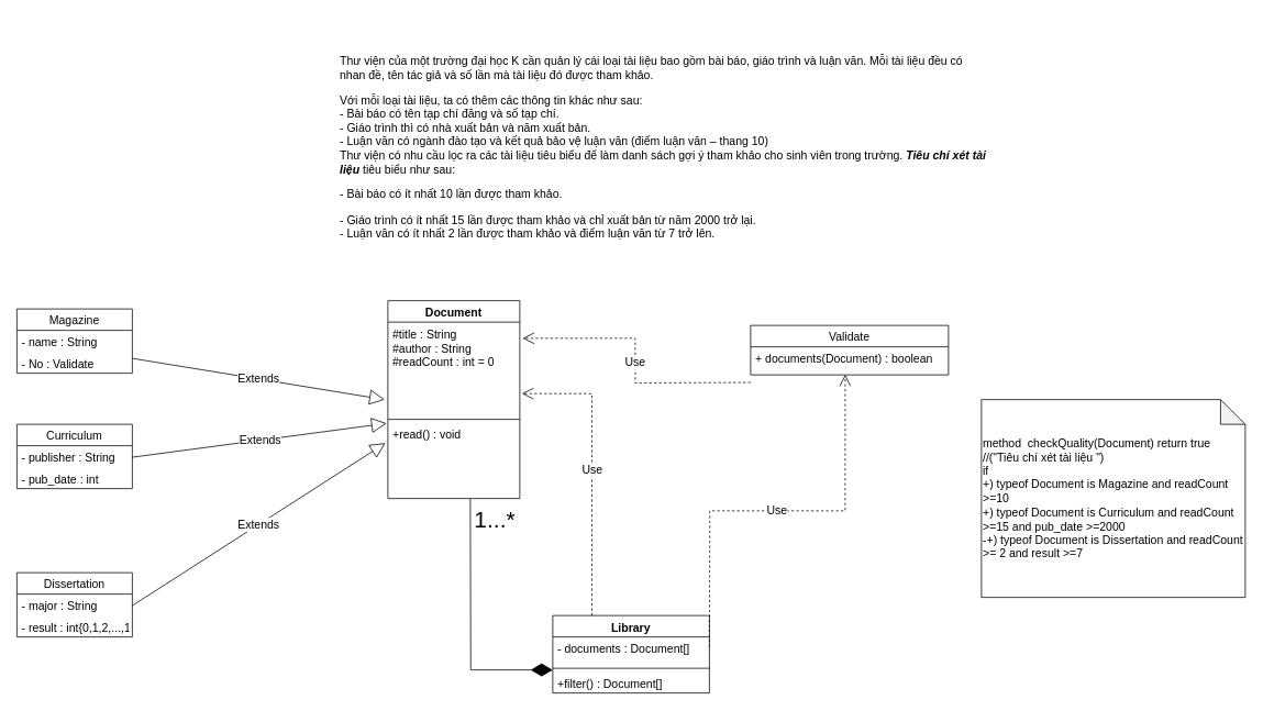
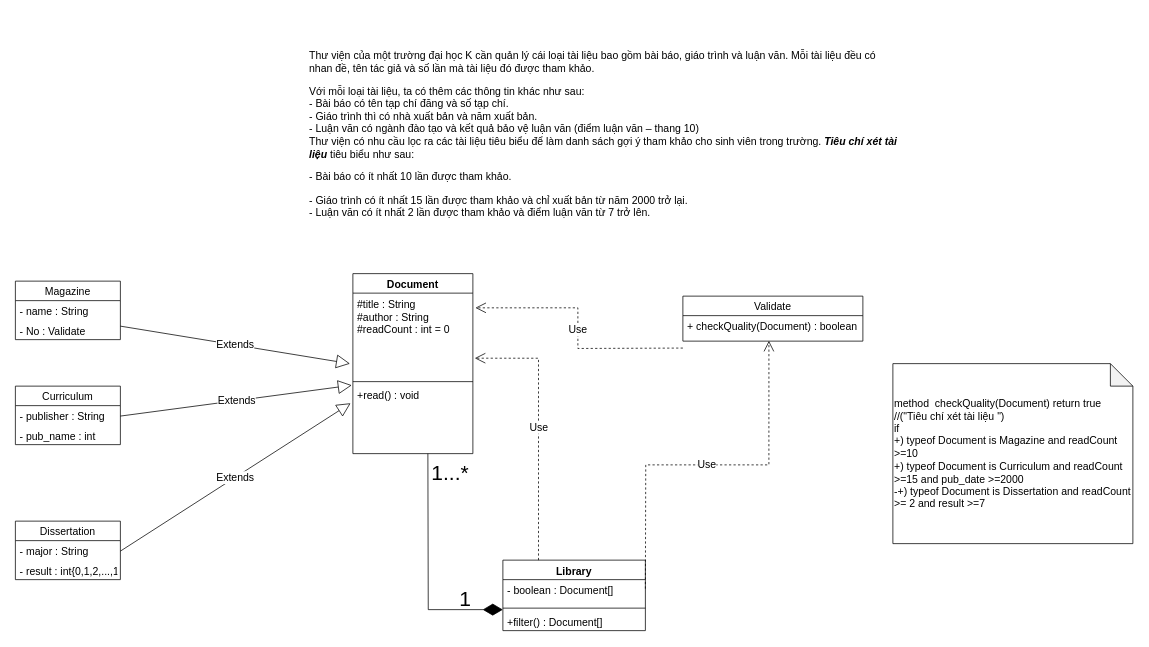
  <mxCell id="0" />
  <mxCell id="1" parent="0" />
  <mxCell id="2" value="&lt;font style=&quot;font-size: 14px;&quot;&gt;&lt;br&gt;&lt;br&gt;&lt;br&gt;&lt;/font&gt;&lt;p style=&quot;font-size: 14px;&quot; class=&quot;MsoNormal&quot;&gt;&lt;span&gt;&lt;font style=&quot;font-size: 14px;&quot;&gt;Thư viện của một trường đại học K cần quản lý cái loại tài liệu bao gồm bài báo, giáo trình và luận văn. Mỗi tài liệu đều có nhan đề, tên tác giả và số lần mà tài liệu đó được tham khảo.&lt;/font&gt;&lt;/span&gt;&lt;/p&gt;&lt;font style=&quot;font-size: 14px;&quot;&gt;&lt;span style=&quot;background-color: initial;&quot;&gt;Với mỗi loại tài liệu, ta có thêm các thông tin khác&amp;nbsp;&lt;/span&gt;&lt;span style=&quot;background-color: initial;&quot;&gt;như sau:&lt;br&gt;&lt;/span&gt;&lt;span style=&quot;background-color: initial;&quot;&gt;- Bài báo có tên tạp chí đăng và số tạp chí.&lt;br&gt;&lt;/span&gt;&lt;span style=&quot;background-color: initial;&quot;&gt;- Giáo trình thì có nhà xuất bản và năm xuất bản.&amp;nbsp;&lt;br&gt;&lt;/span&gt;&lt;span style=&quot;background-color: initial;&quot;&gt;- Luận văn có ngành đào tạo và kết quả bảo vệ luận văn&amp;nbsp;&lt;/span&gt;&lt;span style=&quot;background-color: initial;&quot;&gt;(điểm luận văn – thang 10)&lt;br&gt;&lt;/span&gt;&lt;span style=&quot;background-color: initial;&quot;&gt;Thư viện có nhu cầu lọc ra các tài liệu tiêu biểu để&amp;nbsp;&lt;/span&gt;&lt;span style=&quot;background-color: initial;&quot;&gt;làm danh sách gợi ý tham khảo cho sinh viên trong trường. &lt;b&gt;&lt;i&gt;Tiêu chí xét tài liệu&amp;nbsp;&lt;/i&gt;&lt;/b&gt;&lt;/span&gt;&lt;span style=&quot;background-color: initial;&quot;&gt;tiêu biểu như sau:&lt;/span&gt;&lt;br&gt;&lt;/font&gt;&lt;p style=&quot;font-size: 14px;&quot; class=&quot;MsoNormal&quot;&gt;&lt;span&gt;&lt;font style=&quot;font-size: 14px;&quot;&gt;- Bài báo có ít nhất 10 lần được tham khảo.&lt;/font&gt;&lt;/span&gt;&lt;/p&gt;&lt;font style=&quot;font-size: 14px;&quot;&gt;&lt;span style=&quot;background-color: initial;&quot;&gt;- Giáo trình có&amp;nbsp;&lt;/span&gt;&lt;span style=&quot;background-color: initial;&quot;&gt;ít nhất 15 lần được tham khảo và chỉ xuất bản từ năm 2000 trở lại.&lt;/span&gt;&lt;br&gt;- Luận văn có ít nhất 2 lần được tham khảo và điểm luận văn từ 7 trở lên. &lt;br&gt;&lt;br&gt;&lt;/font&gt;" style="text;html=1;strokeColor=none;fillColor=none;align=left;verticalAlign=middle;whiteSpace=wrap;rounded=0;" vertex="1" parent="1"><mxGeometry x="410" y="20" width="790" height="200" as="geometry" /></mxCell>
  <mxCell id="3" value="Document" style="swimlane;fontStyle=1;align=center;verticalAlign=top;childLayout=stackLayout;horizontal=1;startSize=26;horizontalStack=0;resizeParent=1;resizeParentMax=0;resizeLast=0;collapsible=1;marginBottom=0;fontSize=14;" vertex="1" parent="1"><mxGeometry x="470" y="330" width="160" height="240" as="geometry" /></mxCell>
  <mxCell id="4" value="#title : String&#10;#author : String&#10;#readCount : int = 0" style="text;strokeColor=none;fillColor=none;align=left;verticalAlign=top;spacingLeft=4;spacingRight=4;overflow=hidden;rotatable=0;points=[[0,0.5],[1,0.5]];portConstraint=eastwest;fontSize=14;" vertex="1" parent="3"><mxGeometry y="26" width="160" height="114" as="geometry" /></mxCell>
  <mxCell id="5" value="" style="line;strokeWidth=1;fillColor=none;align=left;verticalAlign=middle;spacingTop=-1;spacingLeft=3;spacingRight=3;rotatable=0;labelPosition=right;points=[];portConstraint=eastwest;strokeColor=inherit;fontSize=14;" vertex="1" parent="3"><mxGeometry y="140" width="160" height="8" as="geometry" /></mxCell>
  <mxCell id="6" value="+read() : void" style="text;strokeColor=none;fillColor=none;align=left;verticalAlign=top;spacingLeft=4;spacingRight=4;overflow=hidden;rotatable=0;points=[[0,0.5],[1,0.5]];portConstraint=eastwest;fontSize=14;" vertex="1" parent="3"><mxGeometry y="148" width="160" height="92" as="geometry" /></mxCell>
  <mxCell id="7" value="Dissertation" style="swimlane;fontStyle=0;childLayout=stackLayout;horizontal=1;startSize=26;fillColor=none;horizontalStack=0;resizeParent=1;resizeParentMax=0;resizeLast=0;collapsible=1;marginBottom=0;fontSize=14;" vertex="1" parent="1"><mxGeometry x="20" y="660" width="140" height="78" as="geometry" /></mxCell>
  <mxCell id="8" value="- major : String" style="text;strokeColor=none;fillColor=none;align=left;verticalAlign=top;spacingLeft=4;spacingRight=4;overflow=hidden;rotatable=0;points=[[0,0.5],[1,0.5]];portConstraint=eastwest;fontSize=14;" vertex="1" parent="7"><mxGeometry y="26" width="140" height="26" as="geometry" /></mxCell>
  <mxCell id="9" value="- result : int{0,1,2,...,10}" style="text;strokeColor=none;fillColor=none;align=left;verticalAlign=top;spacingLeft=4;spacingRight=4;overflow=hidden;rotatable=0;points=[[0,0.5],[1,0.5]];portConstraint=eastwest;fontSize=14;" vertex="1" parent="7"><mxGeometry y="52" width="140" height="26" as="geometry" /></mxCell>
  <mxCell id="10" value="Curriculum" style="swimlane;fontStyle=0;childLayout=stackLayout;horizontal=1;startSize=26;fillColor=none;horizontalStack=0;resizeParent=1;resizeParentMax=0;resizeLast=0;collapsible=1;marginBottom=0;fontSize=14;" vertex="1" parent="1"><mxGeometry x="20" y="480" width="140" height="78" as="geometry" /></mxCell>
  <mxCell id="11" value="- publisher : String" style="text;strokeColor=none;fillColor=none;align=left;verticalAlign=top;spacingLeft=4;spacingRight=4;overflow=hidden;rotatable=0;points=[[0,0.5],[1,0.5]];portConstraint=eastwest;fontSize=14;" vertex="1" parent="10"><mxGeometry y="26" width="140" height="26" as="geometry" /></mxCell>
- <mxCell id="12" value="- pub_date : int" style="text;strokeColor=none;fillColor=none;align=left;verticalAlign=top;spacingLeft=4;spacingRight=4;overflow=hidden;rotatable=0;points=[[0,0.5],[1,0.5]];portConstraint=eastwest;fontSize=14;" vertex="1" parent="10"><mxGeometry y="52" width="140" height="26" as="geometry" /></mxCell>
+ <mxCell id="12" value="- pub_name : int" style="text;strokeColor=none;fillColor=none;align=left;verticalAlign=top;spacingLeft=4;spacingRight=4;overflow=hidden;rotatable=0;points=[[0,0.5],[1,0.5]];portConstraint=eastwest;fontSize=14;" vertex="1" parent="10"><mxGeometry y="52" width="140" height="26" as="geometry" /></mxCell>
  <mxCell id="13" value="Magazine" style="swimlane;fontStyle=0;childLayout=stackLayout;horizontal=1;startSize=26;fillColor=none;horizontalStack=0;resizeParent=1;resizeParentMax=0;resizeLast=0;collapsible=1;marginBottom=0;fontSize=14;" vertex="1" parent="1"><mxGeometry x="20" width="140" height="78" as="geometry" y="340" /></mxCell>
  <mxCell id="14" value="- name : String" style="text;strokeColor=none;fillColor=none;align=left;verticalAlign=top;spacingLeft=4;spacingRight=4;overflow=hidden;rotatable=0;points=[[0,0.5],[1,0.5]];portConstraint=eastwest;fontSize=14;" vertex="1" parent="13"><mxGeometry y="26" width="140" height="26" as="geometry" /></mxCell>
  <mxCell id="15" value="- No : Validate" style="text;strokeColor=none;fillColor=none;align=left;verticalAlign=top;spacingLeft=4;spacingRight=4;overflow=hidden;rotatable=0;points=[[0,0.5],[1,0.5]];portConstraint=eastwest;fontSize=14;" vertex="1" parent="13"><mxGeometry y="52" width="140" height="26" as="geometry" /></mxCell>
  <mxCell id="16" value="Extends" style="endArrow=block;endSize=16;endFill=0;html=1;rounded=0;fontSize=14;entryX=-0.024;entryY=0.825;entryDx=0;entryDy=0;entryPerimeter=0;" edge="1" parent="1" target="4"><mxGeometry width="160" relative="1" as="geometry"><mxPoint x="160" y="400" as="sourcePoint" /><mxPoint x="320" y="400" as="targetPoint" /></mxGeometry></mxCell>
  <mxCell id="17" value="Extends" style="endArrow=block;endSize=16;endFill=0;html=1;rounded=0;fontSize=14;entryX=-0.009;entryY=0.009;entryDx=0;entryDy=0;entryPerimeter=0;" edge="1" parent="1" target="6"><mxGeometry width="160" relative="1" as="geometry"><mxPoint x="160" y="519.95" as="sourcePoint" /><mxPoint x="466.16" y="570" as="targetPoint" /></mxGeometry></mxCell>
  <mxCell id="18" value="Extends" style="endArrow=block;endSize=16;endFill=0;html=1;rounded=0;fontSize=14;entryX=-0.019;entryY=0.27;entryDx=0;entryDy=0;entryPerimeter=0;" edge="1" parent="1" target="6"><mxGeometry width="160" relative="1" as="geometry"><mxPoint x="160" y="700" as="sourcePoint" /><mxPoint x="466.16" y="750.05" as="targetPoint" /></mxGeometry></mxCell>
  <mxCell id="19" value="Library" style="swimlane;fontStyle=1;align=center;verticalAlign=top;childLayout=stackLayout;horizontal=1;startSize=26;horizontalStack=0;resizeParent=1;resizeParentMax=0;resizeLast=0;collapsible=1;marginBottom=0;fontSize=14;" vertex="1" parent="1"><mxGeometry x="670" y="712" width="190" height="94" as="geometry" /></mxCell>
- <mxCell id="20" value="- documents : Document[]" style="text;strokeColor=none;fillColor=none;align=left;verticalAlign=top;spacingLeft=4;spacingRight=4;overflow=hidden;rotatable=0;points=[[0,0.5],[1,0.5]];portConstraint=eastwest;fontSize=14;" vertex="1" parent="19"><mxGeometry y="26" width="190" height="34" as="geometry" /></mxCell>
+ <mxCell id="20" value="- boolean : Document[]" style="text;strokeColor=none;fillColor=none;align=left;verticalAlign=top;spacingLeft=4;spacingRight=4;overflow=hidden;rotatable=0;points=[[0,0.5],[1,0.5]];portConstraint=eastwest;fontSize=14;" vertex="1" parent="19"><mxGeometry y="26" width="190" height="34" as="geometry" /></mxCell>
  <mxCell id="21" value="" style="line;strokeWidth=1;fillColor=none;align=left;verticalAlign=middle;spacingTop=-1;spacingLeft=3;spacingRight=3;rotatable=0;labelPosition=right;points=[];portConstraint=eastwest;strokeColor=inherit;fontSize=14;" vertex="1" parent="19"><mxGeometry y="60" width="190" height="8" as="geometry" /></mxCell>
  <mxCell id="22" value="+filter() : Document[]" style="text;strokeColor=none;fillColor=none;align=left;verticalAlign=top;spacingLeft=4;spacingRight=4;overflow=hidden;rotatable=0;points=[[0,0.5],[1,0.5]];portConstraint=eastwest;fontSize=14;" vertex="1" parent="19"><mxGeometry y="68" width="190" height="26" as="geometry" /></mxCell>
  <mxCell id="23" value="" style="endArrow=diamondThin;endFill=1;endSize=24;html=1;rounded=0;fontSize=14;entryX=0;entryY=0.75;entryDx=0;entryDy=0;entryPerimeter=0;edgeStyle=orthogonalEdgeStyle;" edge="1" parent="1" target="21"><mxGeometry width="160" relative="1" as="geometry"><mxPoint x="570" y="570" as="sourcePoint" /><mxPoint x="730" y="570" as="targetPoint" /></mxGeometry></mxCell>
  <mxCell id="24" value="Use" style="endArrow=open;endSize=12;dashed=1;html=1;rounded=0;fontSize=14;exitX=0.25;exitY=0;exitDx=0;exitDy=0;entryX=1.016;entryY=0.761;entryDx=0;entryDy=0;entryPerimeter=0;edgeStyle=orthogonalEdgeStyle;" edge="1" parent="1" source="19" target="4"><mxGeometry width="160" relative="1" as="geometry"><mxPoint x="810" y="600" as="sourcePoint" /><mxPoint x="970" y="600" as="targetPoint" /></mxGeometry></mxCell>
  <mxCell id="25" value="Validate" style="swimlane;fontStyle=0;childLayout=stackLayout;horizontal=1;startSize=26;fillColor=none;horizontalStack=0;resizeParent=1;resizeParentMax=0;resizeLast=0;collapsible=1;marginBottom=0;fontSize=14;" vertex="1" parent="1"><mxGeometry x="910" y="360" width="240" height="60" as="geometry" /></mxCell>
- <mxCell id="26" value="+ documents(Document) : boolean" style="text;strokeColor=none;fillColor=none;align=left;verticalAlign=top;spacingLeft=4;spacingRight=4;overflow=hidden;rotatable=0;points=[[0,0.5],[1,0.5]];portConstraint=eastwest;fontSize=14;" vertex="1" parent="25"><mxGeometry y="26" width="240" height="34" as="geometry" /></mxCell>
+ <mxCell id="26" value="+ checkQuality(Document) : boolean" style="text;strokeColor=none;fillColor=none;align=left;verticalAlign=top;spacingLeft=4;spacingRight=4;overflow=hidden;rotatable=0;points=[[0,0.5],[1,0.5]];portConstraint=eastwest;fontSize=14;" vertex="1" parent="25"><mxGeometry y="26" width="240" height="34" as="geometry" /></mxCell>
  <mxCell id="27" value="Use" style="endArrow=open;endSize=12;dashed=1;html=1;rounded=0;fontSize=14;exitX=0.25;exitY=0;exitDx=0;exitDy=0;entryX=1.021;entryY=0.172;entryDx=0;entryDy=0;entryPerimeter=0;edgeStyle=orthogonalEdgeStyle;" edge="1" parent="1" target="4"><mxGeometry width="160" relative="1" as="geometry"><mxPoint x="910" y="429.25" as="sourcePoint" /><mxPoint x="832.56" y="160.004" as="targetPoint" /></mxGeometry></mxCell>
  <mxCell id="28" value="Use" style="endArrow=open;endSize=12;dashed=1;html=1;rounded=0;fontSize=14;edgeStyle=orthogonalEdgeStyle;entryX=0.478;entryY=0.988;entryDx=0;entryDy=0;entryPerimeter=0;" edge="1" parent="1" target="26"><mxGeometry width="160" relative="1" as="geometry"><mxPoint x="860" y="750" as="sourcePoint" /><mxPoint x="1020" y="750" as="targetPoint" /></mxGeometry></mxCell>
  <mxCell id="29" value="method&amp;nbsp; checkQuality(Document) return true //(&quot;Tiêu chí xét tài liệu &quot;)&lt;br&gt;if&amp;nbsp;&lt;br&gt;+) typeof Document is Magazine and readCount &amp;gt;=10&lt;br&gt;+) typeof Document is Curriculum and readCount &amp;gt;=15 and pub_date &amp;gt;=2000&lt;br&gt;-+) typeof Document is Dissertation and readCount &amp;gt;= 2 and result &amp;gt;=7" style="shape=note;whiteSpace=wrap;html=1;backgroundOutline=1;darkOpacity=0.05;fontSize=14;align=left;" vertex="1" parent="1"><mxGeometry x="1190" y="450" width="320" height="240" as="geometry" /></mxCell>
  <mxCell id="30" value="&lt;font style=&quot;font-size: 28px;&quot;&gt;1...*&lt;/font&gt;" style="text;html=1;strokeColor=none;fillColor=none;align=center;verticalAlign=middle;whiteSpace=wrap;rounded=0;fontSize=12;" vertex="1" parent="1"><mxGeometry x="550" y="570" width="100" height="50" as="geometry" /></mxCell>
+ <mxCell id="31" value="&lt;font style=&quot;font-size: 28px;&quot;&gt;1&lt;/font&gt;" style="text;html=1;strokeColor=none;fillColor=none;align=center;verticalAlign=middle;whiteSpace=wrap;rounded=0;fontSize=12;" vertex="1" parent="1"><mxGeometry x="570" y="738" width="100" height="50" as="geometry" /></mxCell>
